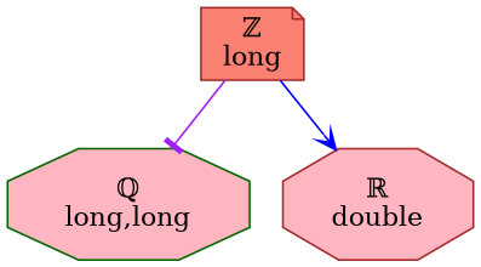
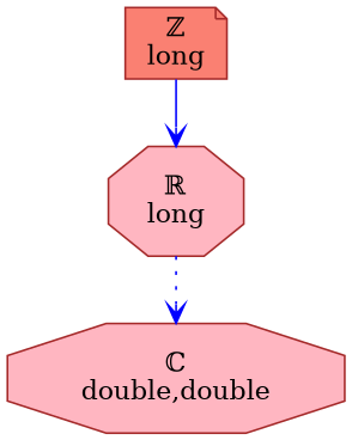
  digraph {
    node [color=brown fillcolor=lightpink shape=octagon style=filled]
    edge [arrowhead=vee color=blue style=solid]
    n1 [fillcolor=salmon label="ℤ\nlong" shape=note]
-   n2 [color=darkgreen label="ℚ\nlong,long"]
-   n3 [label="ℝ\ndouble"]
-   n1 -> n2 [arrowhead=tee color=purple]
+   n3 [label="ℝ\nlong"]
+   n4 [label="ℂ\ndouble,double"]
    n1 -> n3
+   n3 -> n4 [style=dotted]
  }
